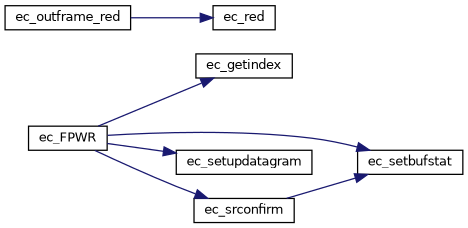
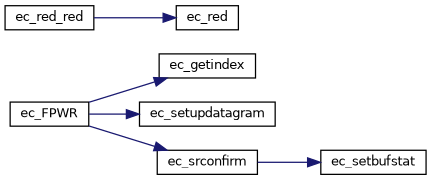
  digraph {
    rankdir=LR
    node [color=black fillcolor=white fontname=Helvetica fontsize=10 shape=record style=filled]
    edge [color=midnightblue fontname=Helvetica fontsize=10 labelfontname=Helvetica labelfontsize=10 style=solid]
    n1 [height=0.2 label=ec_FPWR width=0.4]
    n2 [height=0.2 label=ec_getindex width=0.4]
    n3 [height=0.2 label=ec_setbufstat width=0.4]
    n4 [height=0.2 label=ec_setupdatagram width=0.4]
    n5 [height=0.2 label=ec_srconfirm width=0.4]
-   n6 [height=0.2 label=ec_outframe_red width=0.4]
+   n6 [height=0.2 label=ec_red_red width=0.4]
    n7 [height=0.2 label=ec_red width=0.4]
    n1 -> n2
-   n1 -> n3
    n1 -> n4
    n1 -> n5
    n5 -> n3
    n6 -> n7
  }
